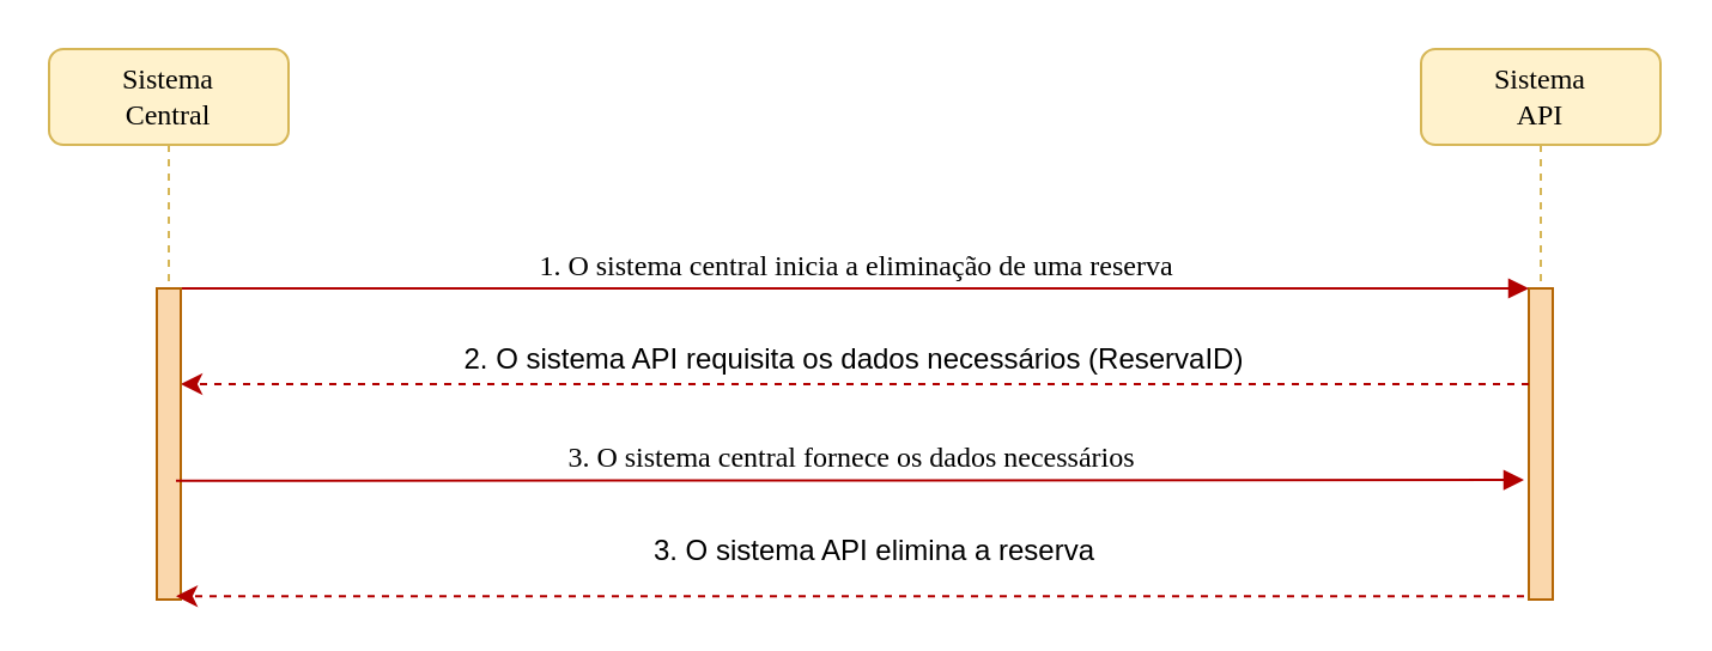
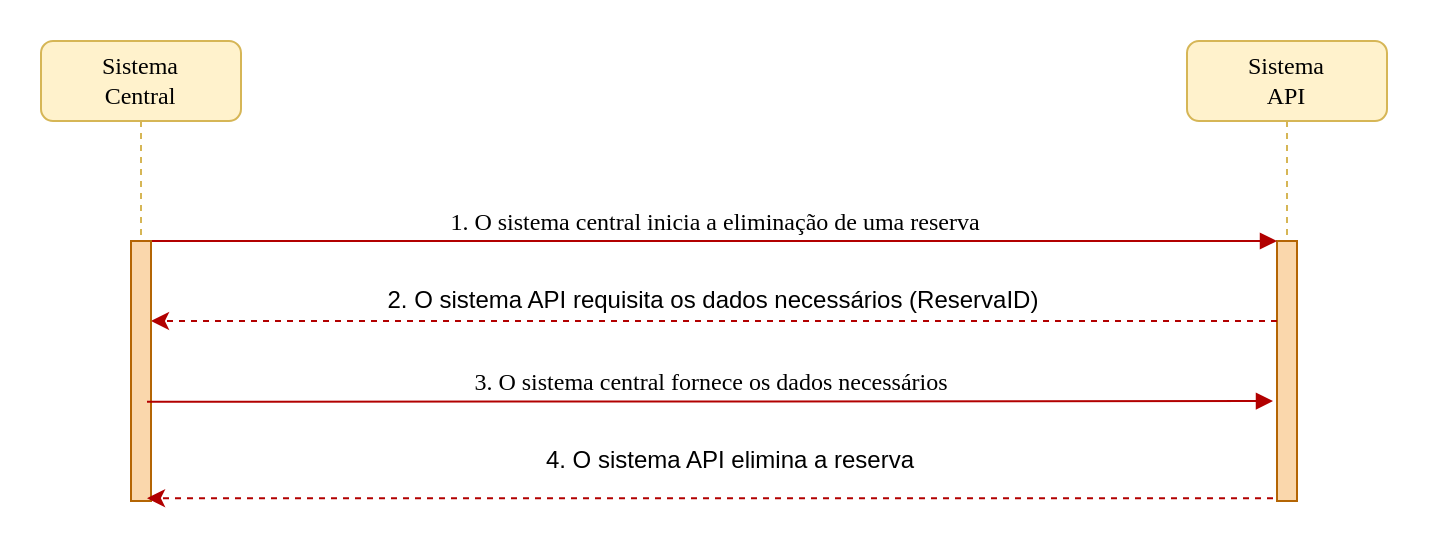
  <mxCell id="0" />
  <mxCell id="1" parent="0" />
  <mxCell id="2" value="Sistema&lt;br&gt;API" style="shape=umlLifeline;perimeter=lifelinePerimeter;whiteSpace=wrap;html=1;container=1;collapsible=0;recursiveResize=0;outlineConnect=0;rounded=1;shadow=0;comic=0;labelBackgroundColor=none;strokeWidth=1;fontFamily=Verdana;fontSize=12;align=center;fillColor=#fff2cc;strokeColor=#d6b656;" parent="1" vertex="1"><mxGeometry x="593" y="20" width="100" height="230" as="geometry" /></mxCell>
  <mxCell id="3" value="" style="html=1;points=[];perimeter=orthogonalPerimeter;rounded=0;shadow=0;comic=0;labelBackgroundColor=none;strokeWidth=1;fontFamily=Verdana;fontSize=12;align=center;fillColor=#fad7ac;strokeColor=#b46504;" parent="2" vertex="1"><mxGeometry x="45" y="100" width="10" height="130" as="geometry" /></mxCell>
  <mxCell id="4" value="1. O sistema central inicia a eliminação de uma reserva" style="html=1;verticalAlign=bottom;endArrow=block;entryX=0;entryY=0;labelBackgroundColor=none;fontFamily=Verdana;fontSize=12;edgeStyle=elbowEdgeStyle;elbow=vertical;exitX=1;exitY=0;exitDx=0;exitDy=0;exitPerimeter=0;fillColor=#e51400;strokeColor=#B20000;" parent="1" target="3" edge="1"><mxGeometry relative="1" as="geometry"><mxPoint x="75" y="120" as="sourcePoint" /></mxGeometry></mxCell>
  <mxCell id="5" value="" style="endArrow=classic;html=1;dashed=1;entryX=1.6;entryY=0.227;entryDx=0;entryDy=0;entryPerimeter=0;fillColor=#e51400;strokeColor=#B20000;" parent="1" edge="1"><mxGeometry width="50" height="50" relative="1" as="geometry"><mxPoint x="638" y="160" as="sourcePoint" /><mxPoint x="75" y="160" as="targetPoint" /></mxGeometry></mxCell>
- <mxCell id="6" value="3. O sistema API elimina a reserva" style="text;html=1;strokeColor=none;fillColor=none;align=center;verticalAlign=middle;whiteSpace=wrap;rounded=0;" parent="1" vertex="1"><mxGeometry x="120" y="220" width="490" height="20" as="geometry" /></mxCell>
+ <mxCell id="6" value="4. O sistema API elimina a reserva" style="text;html=1;strokeColor=none;fillColor=none;align=center;verticalAlign=middle;whiteSpace=wrap;rounded=0;" parent="1" vertex="1"><mxGeometry x="120" y="220" width="490" height="20" as="geometry" /></mxCell>
  <mxCell id="7" value="Sistema&lt;br&gt;Central" style="shape=umlLifeline;perimeter=lifelinePerimeter;whiteSpace=wrap;html=1;container=1;collapsible=0;recursiveResize=0;outlineConnect=0;rounded=1;shadow=0;comic=0;labelBackgroundColor=none;strokeWidth=1;fontFamily=Verdana;fontSize=12;align=center;fillColor=#fff2cc;strokeColor=#d6b656;" parent="1" vertex="1"><mxGeometry x="20" y="20" width="100" height="230" as="geometry" /></mxCell>
  <mxCell id="8" value="" style="html=1;points=[];perimeter=orthogonalPerimeter;rounded=0;shadow=0;comic=0;labelBackgroundColor=none;strokeWidth=1;fontFamily=Verdana;fontSize=12;align=center;fillColor=#fad7ac;strokeColor=#b46504;" parent="7" vertex="1"><mxGeometry x="45" y="100" width="10" height="130" as="geometry" /></mxCell>
  <mxCell id="9" value="" style="endArrow=classic;html=1;dashed=1;entryX=1.6;entryY=0.227;entryDx=0;entryDy=0;entryPerimeter=0;fillColor=#e51400;strokeColor=#B20000;" edge="1" parent="1"><mxGeometry width="50" height="50" relative="1" as="geometry"><mxPoint x="636" y="248.57" as="sourcePoint" /><mxPoint x="73" y="248.57" as="targetPoint" /></mxGeometry></mxCell>
  <mxCell id="10" value="3. O sistema central fornece os dados necessários" style="html=1;verticalAlign=bottom;endArrow=block;entryX=0;entryY=0;labelBackgroundColor=none;fontFamily=Verdana;fontSize=12;edgeStyle=elbowEdgeStyle;elbow=vertical;exitX=1;exitY=0;exitDx=0;exitDy=0;exitPerimeter=0;fillColor=#e51400;strokeColor=#B20000;" edge="1" parent="1"><mxGeometry relative="1" as="geometry"><mxPoint x="73" y="200.43" as="sourcePoint" /><mxPoint x="636" y="200.43" as="targetPoint" /></mxGeometry></mxCell>
  <mxCell id="11" value="2. O sistema API requisita os dados necessários (ReservaID)" style="text;html=1;strokeColor=none;fillColor=none;align=center;verticalAlign=middle;whiteSpace=wrap;rounded=0;" vertex="1" parent="1"><mxGeometry x="103" y="140" width="507" height="20" as="geometry" /></mxCell>
